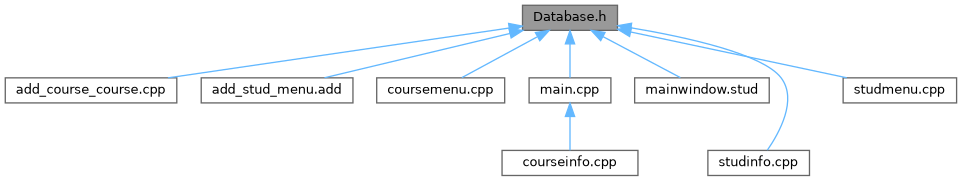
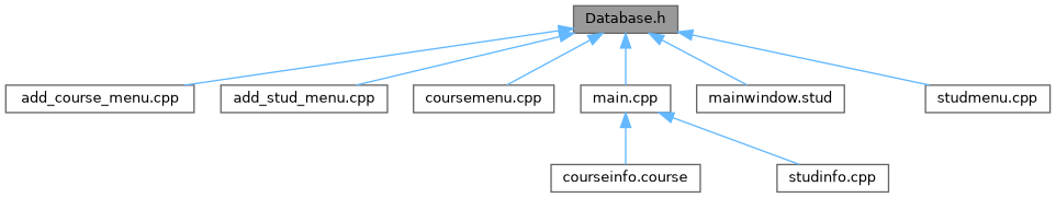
  digraph {
    node [color=grey40 fillcolor=white fontname=Helvetica fontsize=10 shape=box style=filled]
    edge [color=steelblue1 dir=back fontname=Helvetica fontsize=10 labelfontname=Helvetica labelfontsize=10 style=solid]
    n1 [color=gray40 fillcolor=grey60 fontcolor=black height=0.2 label="Database.h" width=0.4]
-   n2 [height=0.2 label="add_course_course.cpp" width=0.4]
-   n3 [height=0.2 label="add_stud_menu.add" width=0.4]
+   n2 [height=0.2 label="add_course_menu.cpp" width=0.4]
+   n3 [height=0.2 label="add_stud_menu.cpp" width=0.4]
    n4 [height=0.2 label="coursemenu.cpp" width=0.4]
    n5 [height=0.2 label="main.cpp" width=0.4]
    n6 [height=0.2 label="mainwindow.stud" width=0.4]
    n7 [height=0.2 label="studinfo.cpp" width=0.4]
    n8 [height=0.2 label="studmenu.cpp" width=0.4]
-   n9 [height=0.2 label="courseinfo.cpp" width=0.4]
+   n9 [height=0.2 label="courseinfo.course" width=0.4]
    n1 -> n2
    n1 -> n3
    n1 -> n4
    n1 -> n5
    n1 -> n6
-   n1 -> n7
+   n5 -> n7
    n1 -> n8
    n5 -> n9
  }
